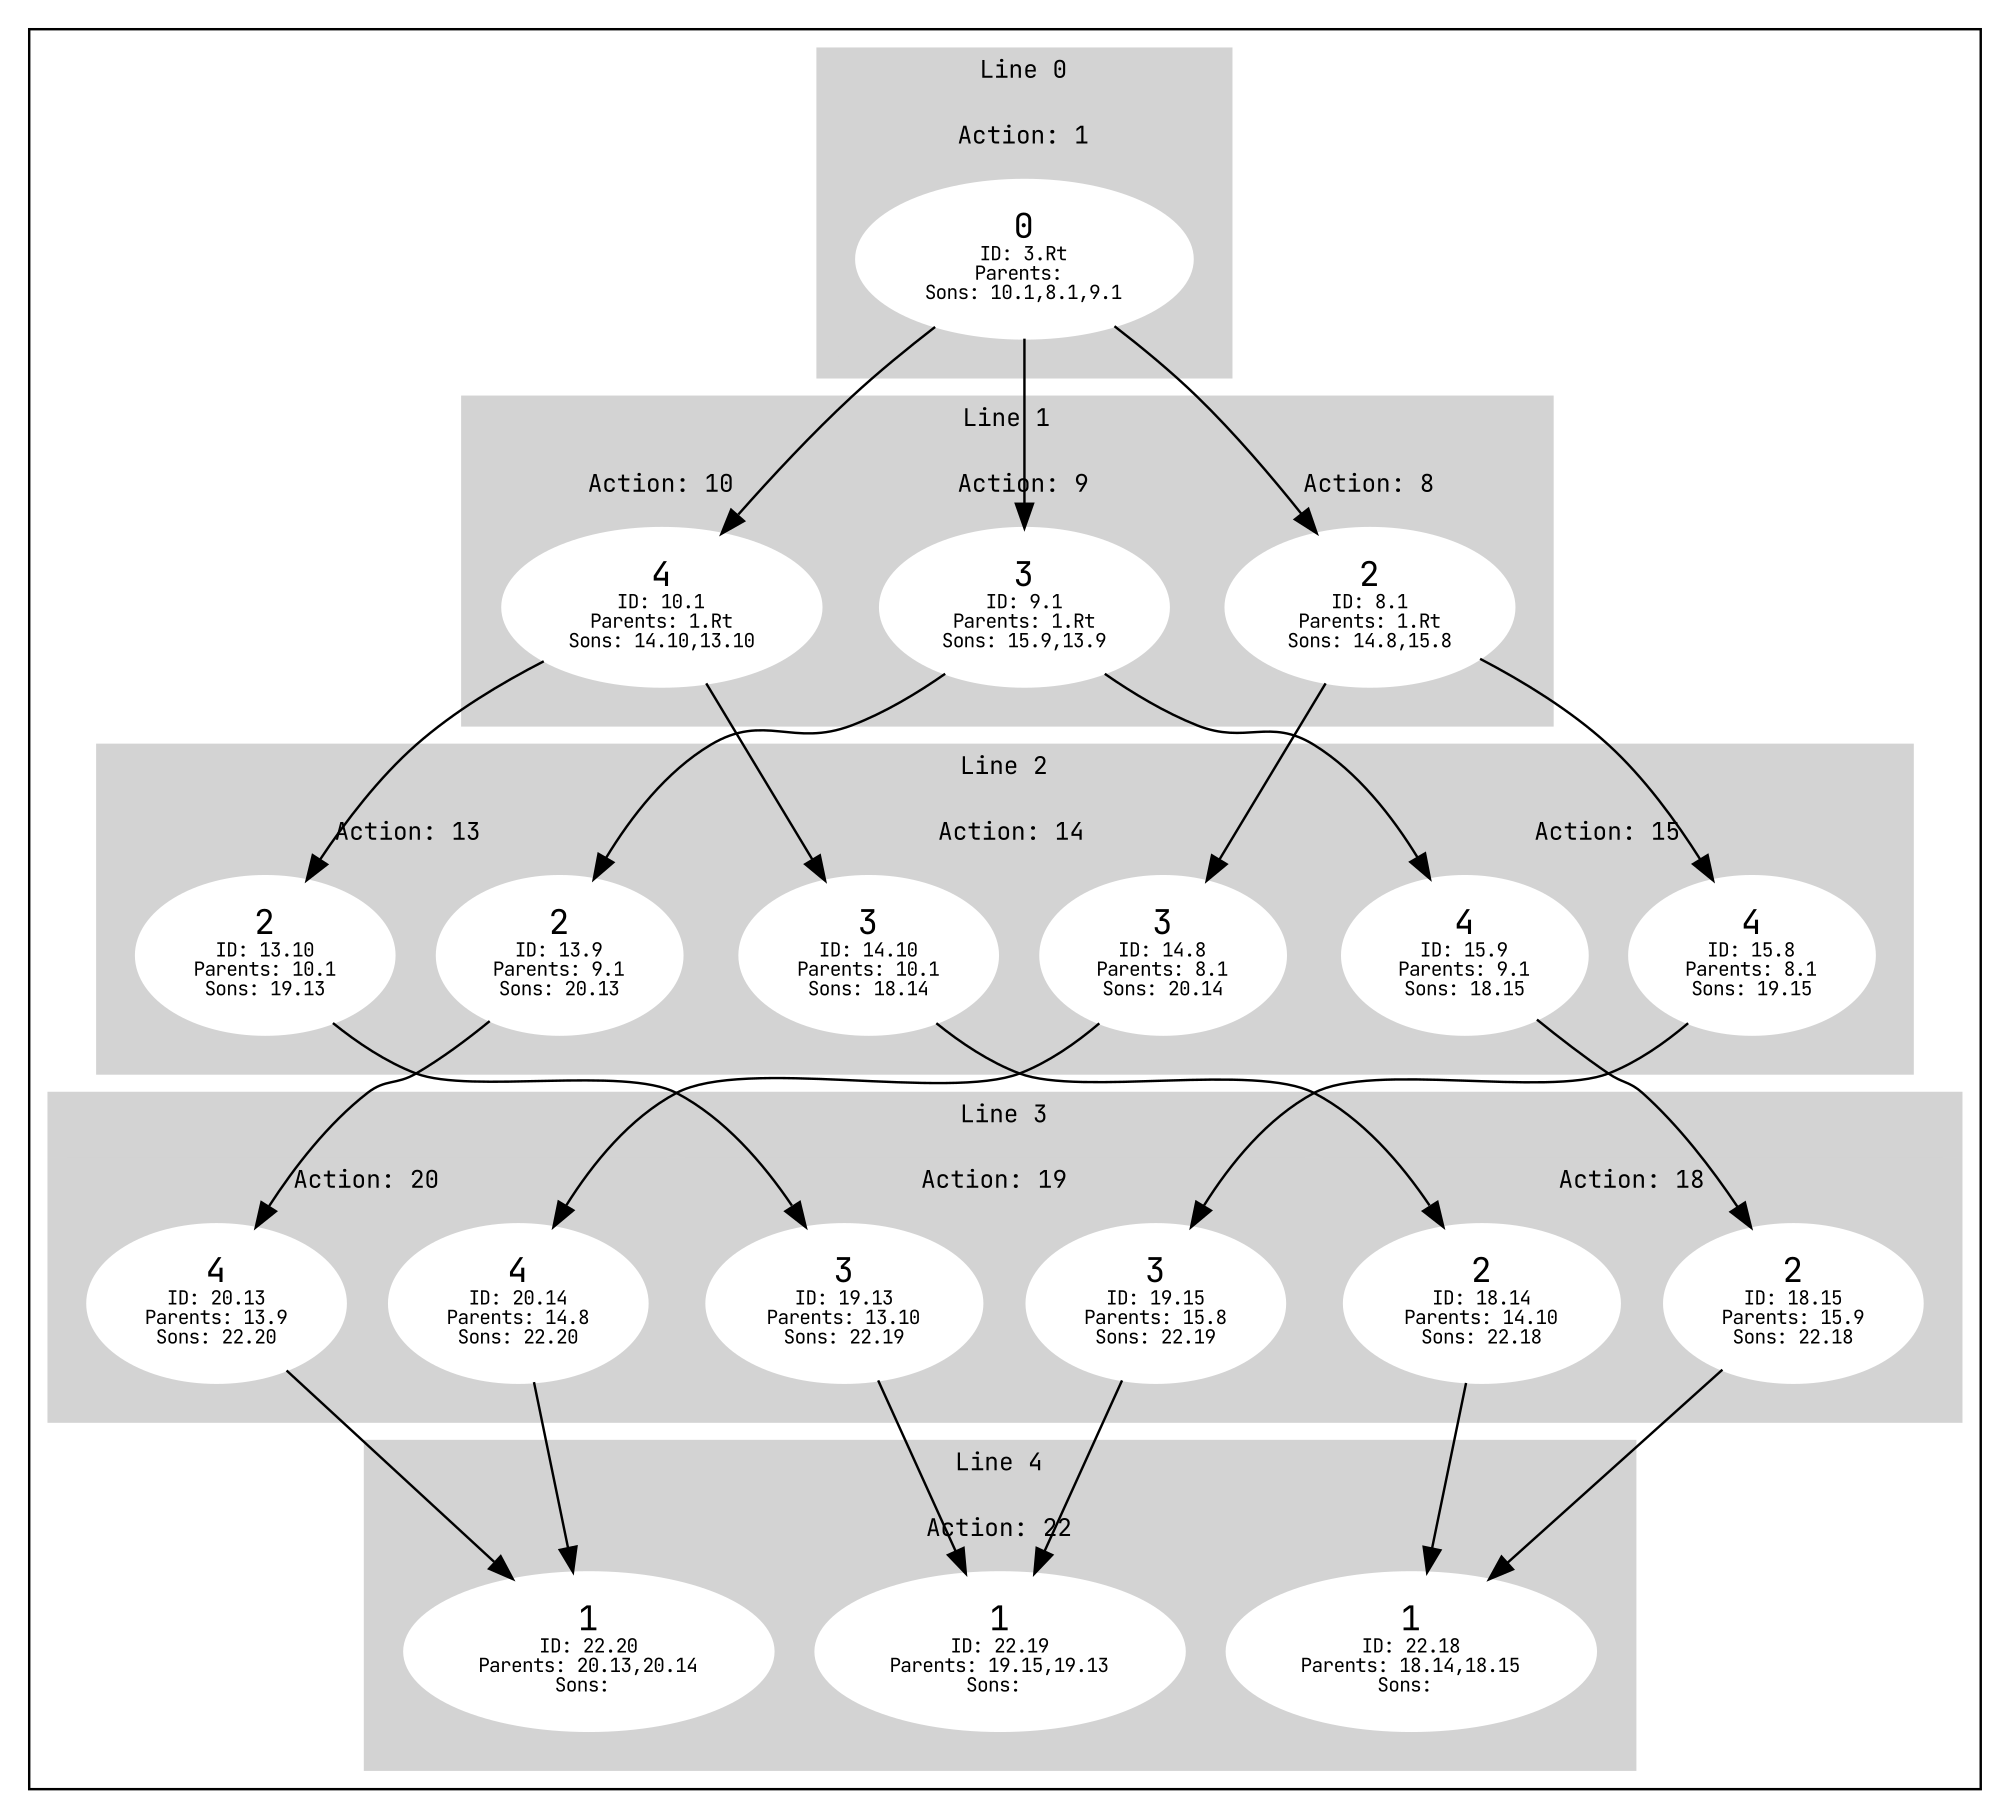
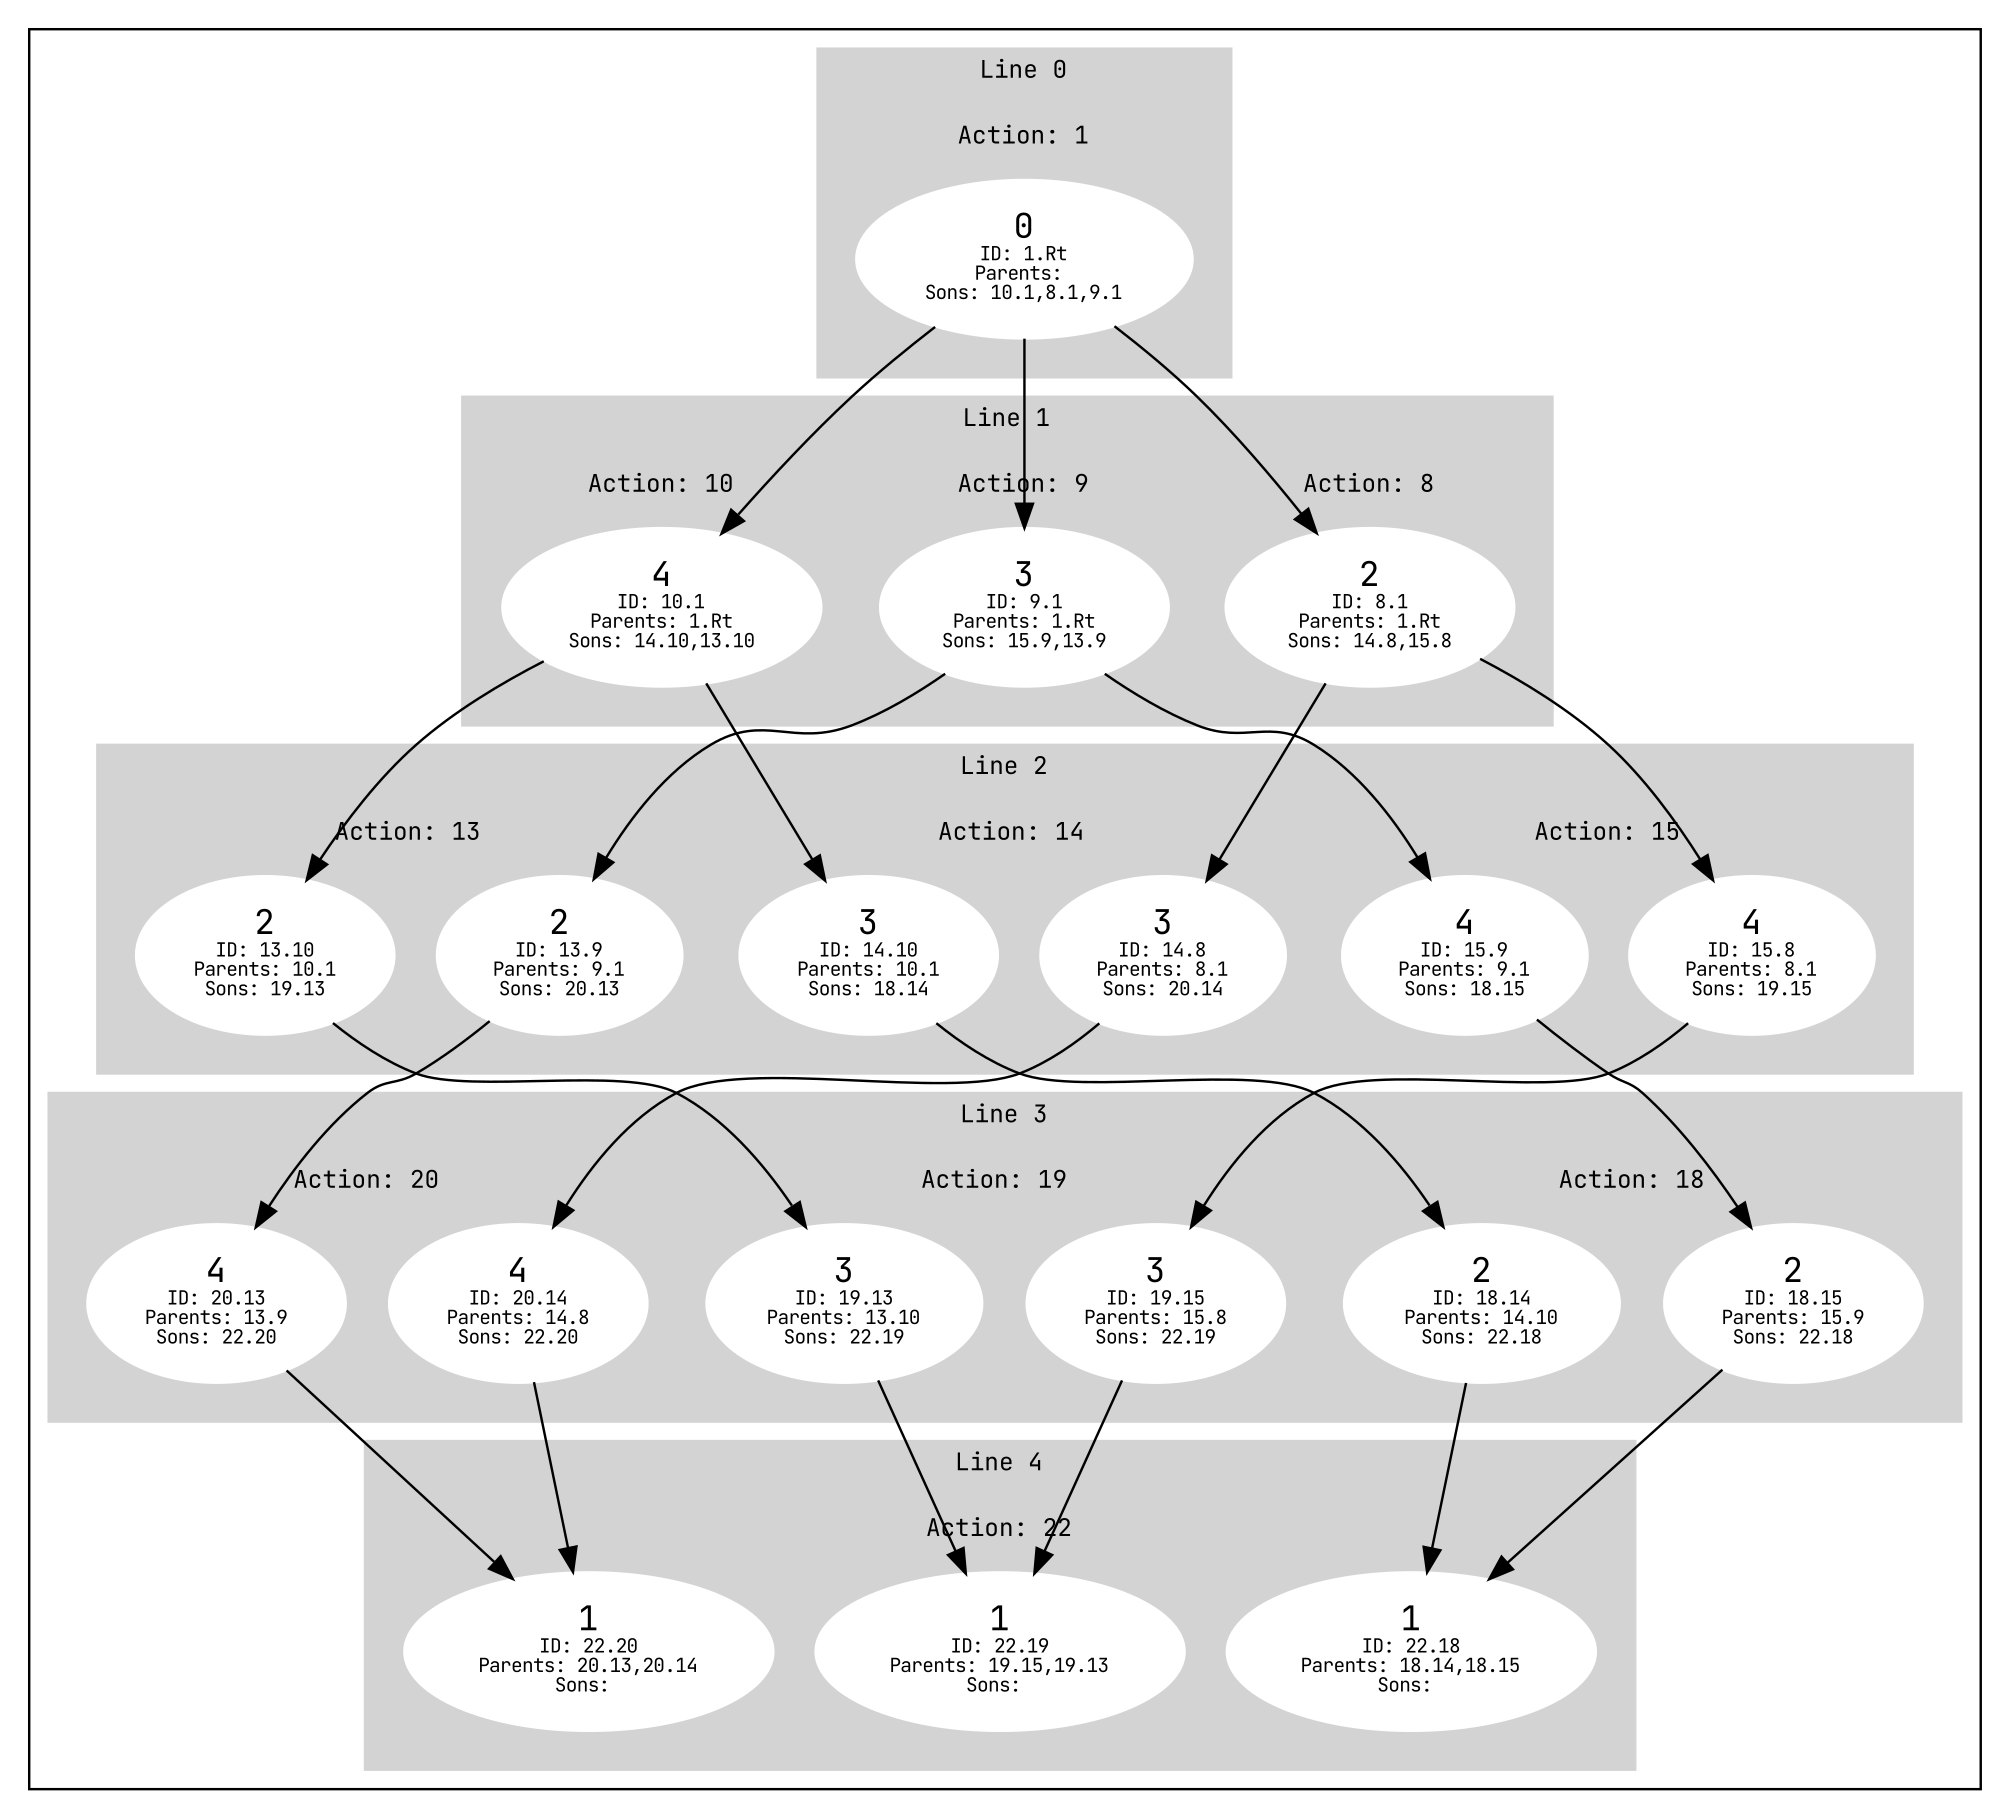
  digraph {
    fontname="JetBrains Mono"
    node [color=white style=filled fontname="JetBrains Mono"]
    edge [fontname="JetBrains Mono"]
-   n1 [label=<0<BR /><FONT POINT-SIZE="8">ID: 3.Rt</FONT><BR /><FONT POINT-SIZE="8">Parents: </FONT><BR /><FONT POINT-SIZE="8">Sons: 10.1,8.1,9.1</FONT>>]
+   n1 [label=<0<BR /><FONT POINT-SIZE="8">ID: 1.Rt</FONT><BR /><FONT POINT-SIZE="8">Parents: </FONT><BR /><FONT POINT-SIZE="8">Sons: 10.1,8.1,9.1</FONT>>]
    n2 [label=<1<BR /><FONT POINT-SIZE="8">ID: 22.18</FONT><BR /><FONT POINT-SIZE="8">Parents: 18.14,18.15</FONT><BR /><FONT POINT-SIZE="8">Sons: </FONT>>]
    n3 [label=<1<BR /><FONT POINT-SIZE="8">ID: 22.19</FONT><BR /><FONT POINT-SIZE="8">Parents: 19.15,19.13</FONT><BR /><FONT POINT-SIZE="8">Sons: </FONT>>]
    n4 [label=<1<BR /><FONT POINT-SIZE="8">ID: 22.20</FONT><BR /><FONT POINT-SIZE="8">Parents: 20.13,20.14</FONT><BR /><FONT POINT-SIZE="8">Sons: </FONT>>]
    n5 [label=<4<BR /><FONT POINT-SIZE="8">ID: 15.9</FONT><BR /><FONT POINT-SIZE="8">Parents: 9.1</FONT><BR /><FONT POINT-SIZE="8">Sons: 18.15</FONT>>]
    n6 [label=<4<BR /><FONT POINT-SIZE="8">ID: 15.8</FONT><BR /><FONT POINT-SIZE="8">Parents: 8.1</FONT><BR /><FONT POINT-SIZE="8">Sons: 19.15</FONT>>]
    n7 [label=<3<BR /><FONT POINT-SIZE="8">ID: 14.10</FONT><BR /><FONT POINT-SIZE="8">Parents: 10.1</FONT><BR /><FONT POINT-SIZE="8">Sons: 18.14</FONT>>]
    n8 [label=<3<BR /><FONT POINT-SIZE="8">ID: 14.8</FONT><BR /><FONT POINT-SIZE="8">Parents: 8.1</FONT><BR /><FONT POINT-SIZE="8">Sons: 20.14</FONT>>]
    n9 [label=<2<BR /><FONT POINT-SIZE="8">ID: 13.10</FONT><BR /><FONT POINT-SIZE="8">Parents: 10.1</FONT><BR /><FONT POINT-SIZE="8">Sons: 19.13</FONT>>]
    n10 [label=<2<BR /><FONT POINT-SIZE="8">ID: 13.9</FONT><BR /><FONT POINT-SIZE="8">Parents: 9.1</FONT><BR /><FONT POINT-SIZE="8">Sons: 20.13</FONT>>]
    n11 [label=<3<BR /><FONT POINT-SIZE="8">ID: 19.15</FONT><BR /><FONT POINT-SIZE="8">Parents: 15.8</FONT><BR /><FONT POINT-SIZE="8">Sons: 22.19</FONT>>]
    n12 [label=<3<BR /><FONT POINT-SIZE="8">ID: 19.13</FONT><BR /><FONT POINT-SIZE="8">Parents: 13.10</FONT><BR /><FONT POINT-SIZE="8">Sons: 22.19</FONT>>]
    n13 [label=<4<BR /><FONT POINT-SIZE="8">ID: 20.13</FONT><BR /><FONT POINT-SIZE="8">Parents: 13.9</FONT><BR /><FONT POINT-SIZE="8">Sons: 22.20</FONT>>]
    n14 [label=<4<BR /><FONT POINT-SIZE="8">ID: 20.14</FONT><BR /><FONT POINT-SIZE="8">Parents: 14.8</FONT><BR /><FONT POINT-SIZE="8">Sons: 22.20</FONT>>]
    n15 [label=<2<BR /><FONT POINT-SIZE="8">ID: 18.14</FONT><BR /><FONT POINT-SIZE="8">Parents: 14.10</FONT><BR /><FONT POINT-SIZE="8">Sons: 22.18</FONT>>]
    n16 [label=<2<BR /><FONT POINT-SIZE="8">ID: 18.15</FONT><BR /><FONT POINT-SIZE="8">Parents: 15.9</FONT><BR /><FONT POINT-SIZE="8">Sons: 22.18</FONT>>]
    n17 [label=<4<BR /><FONT POINT-SIZE="8">ID: 10.1</FONT><BR /><FONT POINT-SIZE="8">Parents: 1.Rt</FONT><BR /><FONT POINT-SIZE="8">Sons: 14.10,13.10</FONT>>]
    n18 [label=<2<BR /><FONT POINT-SIZE="8">ID: 8.1</FONT><BR /><FONT POINT-SIZE="8">Parents: 1.Rt</FONT><BR /><FONT POINT-SIZE="8">Sons: 14.8,15.8</FONT>>]
    n19 [label=<3<BR /><FONT POINT-SIZE="8">ID: 9.1</FONT><BR /><FONT POINT-SIZE="8">Parents: 1.Rt</FONT><BR /><FONT POINT-SIZE="8">Sons: 15.9,13.9</FONT>>]
    subgraph cluster_1 {
      subgraph cluster_2 {
        color=lightgrey
        fontsize=10
        label="Line 0"
        style=filled
        subgraph cluster_3 {
          color=lightgrey
          fontsize=10
          label="Action: 1"
          style=filled
          n1
        }
      }
      subgraph cluster_4 {
        color=lightgrey
        fontsize=10
        label="Line 4"
        style=filled
        subgraph cluster_5 {
          color=lightgrey
          fontsize=10
          label="Action: 22"
          style=filled
          n2
          n3
          n4
        }
      }
      subgraph cluster_6 {
        color=lightgrey
        fontsize=10
        label="Line 2"
        style=filled
        subgraph cluster_7 {
          color=lightgrey
          fontsize=10
          label="Action: 15"
          style=filled
          n5
          n6
        }
        subgraph cluster_8 {
          color=lightgrey
          fontsize=10
          label="Action: 14"
          style=filled
          n7
          n8
        }
        subgraph cluster_9 {
          color=lightgrey
          fontsize=10
          label="Action: 13"
          style=filled
          n9
          n10
        }
      }
      subgraph cluster_10 {
        color=lightgrey
        fontsize=10
        label="Line 3"
        style=filled
        subgraph cluster_11 {
          color=lightgrey
          fontsize=10
          label="Action: 19"
          style=filled
          n11
          n12
        }
        subgraph cluster_12 {
          color=lightgrey
          fontsize=10
          label="Action: 20"
          style=filled
          n13
          n14
        }
        subgraph cluster_13 {
          color=lightgrey
          fontsize=10
          label="Action: 18"
          style=filled
          n15
          n16
        }
      }
      subgraph cluster_14 {
        color=lightgrey
        fontsize=10
        label="Line 1"
        style=filled
        subgraph cluster_15 {
          color=lightgrey
          fontsize=10
          label="Action: 10"
          style=filled
          n17
        }
        subgraph cluster_16 {
          color=lightgrey
          fontsize=10
          label="Action: 8"
          style=filled
          n18
        }
        subgraph cluster_17 {
          color=lightgrey
          fontsize=10
          label="Action: 9"
          style=filled
          n19
        }
      }
    }
    n1 -> n17
    n1 -> n18
    n1 -> n19
    n5 -> n16
    n6 -> n11
    n7 -> n15
    n8 -> n14
    n9 -> n12
    n10 -> n13
    n11 -> n3
    n12 -> n3
    n13 -> n4
    n14 -> n4
    n15 -> n2
    n16 -> n2
    n17 -> n7
    n17 -> n9
    n18 -> n6
    n18 -> n8
    n19 -> n5
    n19 -> n10
  }
